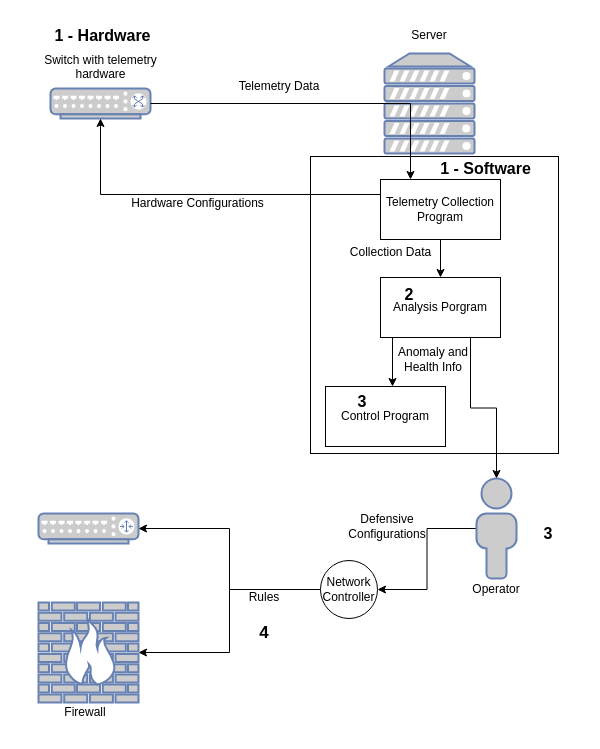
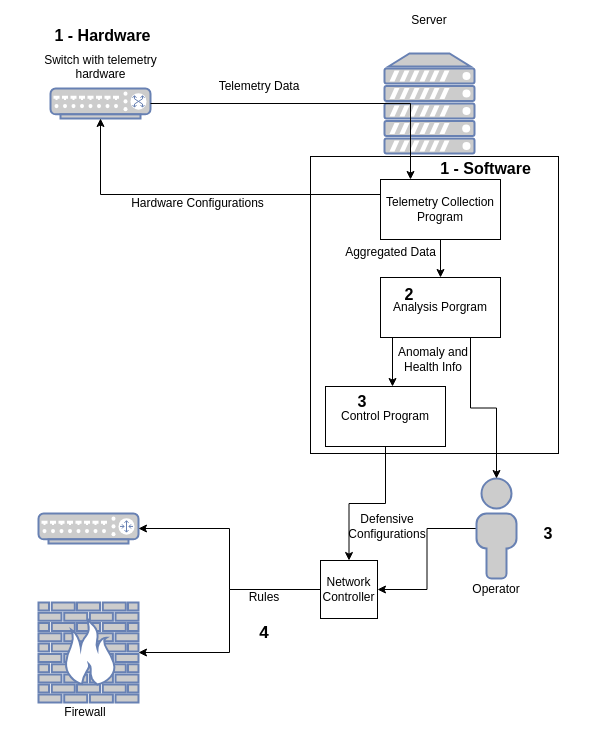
  <mxCell id="0" />
  <mxCell id="1" parent="0" />
  <mxCell id="2" value="" style="fontColor=#0066CC;verticalAlign=top;verticalLabelPosition=bottom;labelPosition=center;align=center;html=1;outlineConnect=0;fillColor=#CCCCCC;strokeColor=#6881B3;gradientColor=none;gradientDirection=north;strokeWidth=2;shape=mxgraph.networks.switch;" vertex="1" parent="1"><mxGeometry x="50" y="88" width="100" height="30" as="geometry" /></mxCell>
  <mxCell id="3" value="" style="fontColor=#0066CC;verticalAlign=top;verticalLabelPosition=bottom;labelPosition=center;align=center;html=1;outlineConnect=0;fillColor=#CCCCCC;strokeColor=#6881B3;gradientColor=none;gradientDirection=north;strokeWidth=2;shape=mxgraph.networks.server;" vertex="1" parent="1"><mxGeometry x="384" y="53" width="90" height="100" as="geometry" /></mxCell>
  <mxCell id="4" value="" style="fontColor=#0066CC;verticalAlign=top;verticalLabelPosition=bottom;labelPosition=center;align=center;html=1;outlineConnect=0;fillColor=#CCCCCC;strokeColor=#6881B3;gradientColor=none;gradientDirection=north;strokeWidth=2;shape=mxgraph.networks.router;" vertex="1" parent="1"><mxGeometry x="38" y="513" width="100" height="30" as="geometry" /></mxCell>
  <mxCell id="5" value="" style="fontColor=#0066CC;verticalAlign=top;verticalLabelPosition=bottom;labelPosition=center;align=center;html=1;outlineConnect=0;fillColor=#CCCCCC;strokeColor=#6881B3;gradientColor=none;gradientDirection=north;strokeWidth=2;shape=mxgraph.networks.firewall;" vertex="1" parent="1"><mxGeometry x="38" y="602" width="100" height="100" as="geometry" /></mxCell>
  <mxCell id="6" value="" style="rounded=0;whiteSpace=wrap;html=1;" vertex="1" parent="1"><mxGeometry x="310" y="156" width="248" height="297" as="geometry" /></mxCell>
  <mxCell id="7" style="edgeStyle=orthogonalEdgeStyle;rounded=0;orthogonalLoop=1;jettySize=auto;html=1;exitX=0;exitY=0.5;exitDx=0;exitDy=0;exitPerimeter=0;entryX=1;entryY=0.5;entryDx=0;entryDy=0;" edge="1" parent="1" source="8" target="14"><mxGeometry relative="1" as="geometry" /></mxCell>
  <mxCell id="8" value="" style="fontColor=#0066CC;verticalAlign=top;verticalLabelPosition=bottom;labelPosition=center;align=center;html=1;outlineConnect=0;fillColor=#CCCCCC;strokeColor=#6881B3;gradientColor=none;gradientDirection=north;strokeWidth=2;shape=mxgraph.networks.user_male;" vertex="1" parent="1"><mxGeometry x="476" y="478" width="40" height="100" as="geometry" /></mxCell>
  <mxCell id="9" value="&lt;div&gt;Switch with telemetry hardware&lt;/div&gt;&lt;div&gt;&lt;br&gt;&lt;/div&gt;" style="text;html=1;strokeColor=none;fillColor=none;align=center;verticalAlign=middle;whiteSpace=wrap;rounded=0;" vertex="1" parent="1"><mxGeometry x="20.5" y="53" width="159" height="42" as="geometry" /></mxCell>
- <mxCell id="10" value="Telemetry Data" style="text;html=1;strokeColor=none;fillColor=none;align=center;verticalAlign=middle;whiteSpace=wrap;rounded=0;" vertex="1" parent="1"><mxGeometry x="233" y="71" width="92" height="30" as="geometry" /></mxCell>
- <mxCell id="11" value="Server" style="text;html=1;strokeColor=none;fillColor=none;align=center;verticalAlign=middle;whiteSpace=wrap;rounded=0;" vertex="1" parent="1"><mxGeometry x="399" y="20" width="60" height="30" as="geometry" /></mxCell>
+ <mxCell id="10" value="Telemetry Data" style="text;html=1;strokeColor=none;fillColor=none;align=center;verticalAlign=middle;whiteSpace=wrap;rounded=0;" vertex="1" parent="1"><mxGeometry x="213" y="71" width="92" height="30" as="geometry" /></mxCell>
+ <mxCell id="11" value="Server" style="text;html=1;strokeColor=none;fillColor=none;align=center;verticalAlign=middle;whiteSpace=wrap;rounded=0;" vertex="1" parent="1"><mxGeometry x="399" y="5" width="60" height="30" as="geometry" /></mxCell>
  <mxCell id="12" style="edgeStyle=orthogonalEdgeStyle;rounded=0;orthogonalLoop=1;jettySize=auto;html=1;exitX=0;exitY=0.5;exitDx=0;exitDy=0;entryX=1;entryY=0.5;entryDx=0;entryDy=0;entryPerimeter=0;" edge="1" parent="1" source="14" target="4"><mxGeometry relative="1" as="geometry" /></mxCell>
  <mxCell id="13" style="edgeStyle=orthogonalEdgeStyle;rounded=0;orthogonalLoop=1;jettySize=auto;html=1;exitX=0;exitY=0.5;exitDx=0;exitDy=0;entryX=1;entryY=0.5;entryDx=0;entryDy=0;entryPerimeter=0;" edge="1" parent="1" source="14" target="5"><mxGeometry relative="1" as="geometry" /></mxCell>
- <mxCell id="14" value="Network Controller" style="ellipse;whiteSpace=wrap;html=1;" vertex="1" parent="1"><mxGeometry x="320" y="560" width="57" height="58" as="geometry" /></mxCell>
+ <mxCell id="14" value="Network Controller" style="whiteSpace=wrap;html=1;rounded=0;" vertex="1" parent="1"><mxGeometry x="320" y="560" width="57" height="58" as="geometry" /></mxCell>
  <mxCell id="15" value="Rules" style="text;html=1;strokeColor=none;fillColor=none;align=center;verticalAlign=middle;whiteSpace=wrap;rounded=0;" vertex="1" parent="1"><mxGeometry x="225" y="587" width="78" height="19" as="geometry" /></mxCell>
  <mxCell id="16" value="Firewall" style="text;html=1;strokeColor=none;fillColor=none;align=center;verticalAlign=middle;whiteSpace=wrap;rounded=0;" vertex="1" parent="1"><mxGeometry x="55" y="697" width="60" height="30" as="geometry" /></mxCell>
  <mxCell id="17" value="Operator" style="text;html=1;strokeColor=none;fillColor=none;align=center;verticalAlign=middle;whiteSpace=wrap;rounded=0;" vertex="1" parent="1"><mxGeometry x="466" y="574" width="60" height="30" as="geometry" /></mxCell>
  <mxCell id="18" style="edgeStyle=orthogonalEdgeStyle;rounded=0;orthogonalLoop=1;jettySize=auto;html=1;exitX=0;exitY=0.25;exitDx=0;exitDy=0;entryX=0.5;entryY=1;entryDx=0;entryDy=0;entryPerimeter=0;" edge="1" parent="1" source="20" target="2"><mxGeometry relative="1" as="geometry" /></mxCell>
  <mxCell id="19" style="edgeStyle=orthogonalEdgeStyle;rounded=0;orthogonalLoop=1;jettySize=auto;html=1;exitX=0.5;exitY=1;exitDx=0;exitDy=0;fontSize=16;" edge="1" parent="1" source="20" target="34"><mxGeometry relative="1" as="geometry" /></mxCell>
  <mxCell id="20" value="Telemetry Collection Program" style="rounded=0;whiteSpace=wrap;html=1;" vertex="1" parent="1"><mxGeometry x="380" y="179" width="120" height="60" as="geometry" /></mxCell>
  <mxCell id="21" style="edgeStyle=orthogonalEdgeStyle;rounded=0;orthogonalLoop=1;jettySize=auto;html=1;exitX=1;exitY=0.5;exitDx=0;exitDy=0;exitPerimeter=0;entryX=0.25;entryY=0;entryDx=0;entryDy=0;" edge="1" parent="1" source="2" target="20"><mxGeometry relative="1" as="geometry" /></mxCell>
  <mxCell id="22" value="Hardware Configurations" style="text;html=1;strokeColor=none;fillColor=none;align=center;verticalAlign=middle;whiteSpace=wrap;rounded=0;" vertex="1" parent="1"><mxGeometry x="115" y="188" width="165" height="30" as="geometry" /></mxCell>
+ <mxCell id="23" style="edgeStyle=orthogonalEdgeStyle;rounded=0;orthogonalLoop=1;jettySize=auto;html=1;exitX=0.5;exitY=1;exitDx=0;exitDy=0;entryX=0.5;entryY=0;entryDx=0;entryDy=0;" edge="1" parent="1" source="24" target="14"><mxGeometry relative="1" as="geometry" /></mxCell>
  <mxCell id="24" value="Control Program" style="rounded=0;whiteSpace=wrap;html=1;" vertex="1" parent="1"><mxGeometry x="325" y="386" width="120" height="60" as="geometry" /></mxCell>
  <mxCell id="25" value="Defensive Configurations" style="text;html=1;strokeColor=none;fillColor=none;align=center;verticalAlign=middle;whiteSpace=wrap;rounded=0;" vertex="1" parent="1"><mxGeometry x="357" y="511" width="60" height="30" as="geometry" /></mxCell>
  <mxCell id="26" value="Anomaly and Health Info" style="text;html=1;strokeColor=none;fillColor=none;align=center;verticalAlign=middle;whiteSpace=wrap;rounded=0;" vertex="1" parent="1"><mxGeometry x="392" y="337" width="82" height="43" as="geometry" /></mxCell>
  <mxCell id="27" value="&lt;b&gt;&lt;font style=&quot;font-size: 17px&quot;&gt;4&lt;/font&gt;&lt;/b&gt;" style="text;html=1;strokeColor=none;fillColor=none;align=center;verticalAlign=middle;whiteSpace=wrap;rounded=0;" vertex="1" parent="1"><mxGeometry x="234" y="618" width="60" height="30" as="geometry" /></mxCell>
  <mxCell id="28" value="3" style="text;html=1;strokeColor=none;fillColor=none;align=center;verticalAlign=middle;whiteSpace=wrap;rounded=0;fontSize=16;fontStyle=1" vertex="1" parent="1"><mxGeometry x="332" y="386" width="60" height="30" as="geometry" /></mxCell>
  <mxCell id="29" value="3" style="text;html=1;strokeColor=none;fillColor=none;align=center;verticalAlign=middle;whiteSpace=wrap;rounded=0;fontSize=16;fontStyle=1" vertex="1" parent="1"><mxGeometry x="518" y="518" width="60" height="30" as="geometry" /></mxCell>
  <mxCell id="30" value="1 - Software" style="text;html=1;strokeColor=none;fillColor=none;align=center;verticalAlign=middle;whiteSpace=wrap;rounded=0;fontSize=16;fontStyle=1" vertex="1" parent="1"><mxGeometry x="435" y="153" width="101" height="30" as="geometry" /></mxCell>
  <mxCell id="31" value="1 - Hardware" style="text;html=1;strokeColor=none;fillColor=none;align=center;verticalAlign=middle;whiteSpace=wrap;rounded=0;fontSize=16;fontStyle=1" vertex="1" parent="1"><mxGeometry x="38" y="20" width="129" height="30" as="geometry" /></mxCell>
  <mxCell id="32" style="edgeStyle=orthogonalEdgeStyle;rounded=0;orthogonalLoop=1;jettySize=auto;html=1;exitX=0.25;exitY=1;exitDx=0;exitDy=0;entryX=1;entryY=0;entryDx=0;entryDy=0;fontSize=16;" edge="1" parent="1" source="34" target="28"><mxGeometry relative="1" as="geometry"><Array as="points"><mxPoint x="392" y="337" /></Array></mxGeometry></mxCell>
  <mxCell id="33" style="edgeStyle=orthogonalEdgeStyle;rounded=0;orthogonalLoop=1;jettySize=auto;html=1;exitX=0.75;exitY=1;exitDx=0;exitDy=0;entryX=0.5;entryY=0;entryDx=0;entryDy=0;entryPerimeter=0;fontSize=16;" edge="1" parent="1" source="34" target="8"><mxGeometry relative="1" as="geometry" /></mxCell>
  <mxCell id="34" value="Analysis Porgram" style="rounded=0;whiteSpace=wrap;html=1;" vertex="1" parent="1"><mxGeometry x="380" y="277" width="120" height="60" as="geometry" /></mxCell>
  <mxCell id="35" value="2" style="text;html=1;strokeColor=none;fillColor=none;align=center;verticalAlign=middle;whiteSpace=wrap;rounded=0;fontSize=16;fontStyle=1" vertex="1" parent="1"><mxGeometry x="394" y="279" width="30" height="30" as="geometry" /></mxCell>
- <mxCell id="36" value="Collection Data" style="text;html=1;strokeColor=none;fillColor=none;align=center;verticalAlign=middle;whiteSpace=wrap;rounded=0;" vertex="1" parent="1"><mxGeometry x="332" y="242" width="117" height="20" as="geometry" /></mxCell>
+ <mxCell id="36" value="Aggregated Data" style="text;html=1;strokeColor=none;fillColor=none;align=center;verticalAlign=middle;whiteSpace=wrap;rounded=0;" vertex="1" parent="1"><mxGeometry x="332" y="242" width="117" height="20" as="geometry" /></mxCell>
